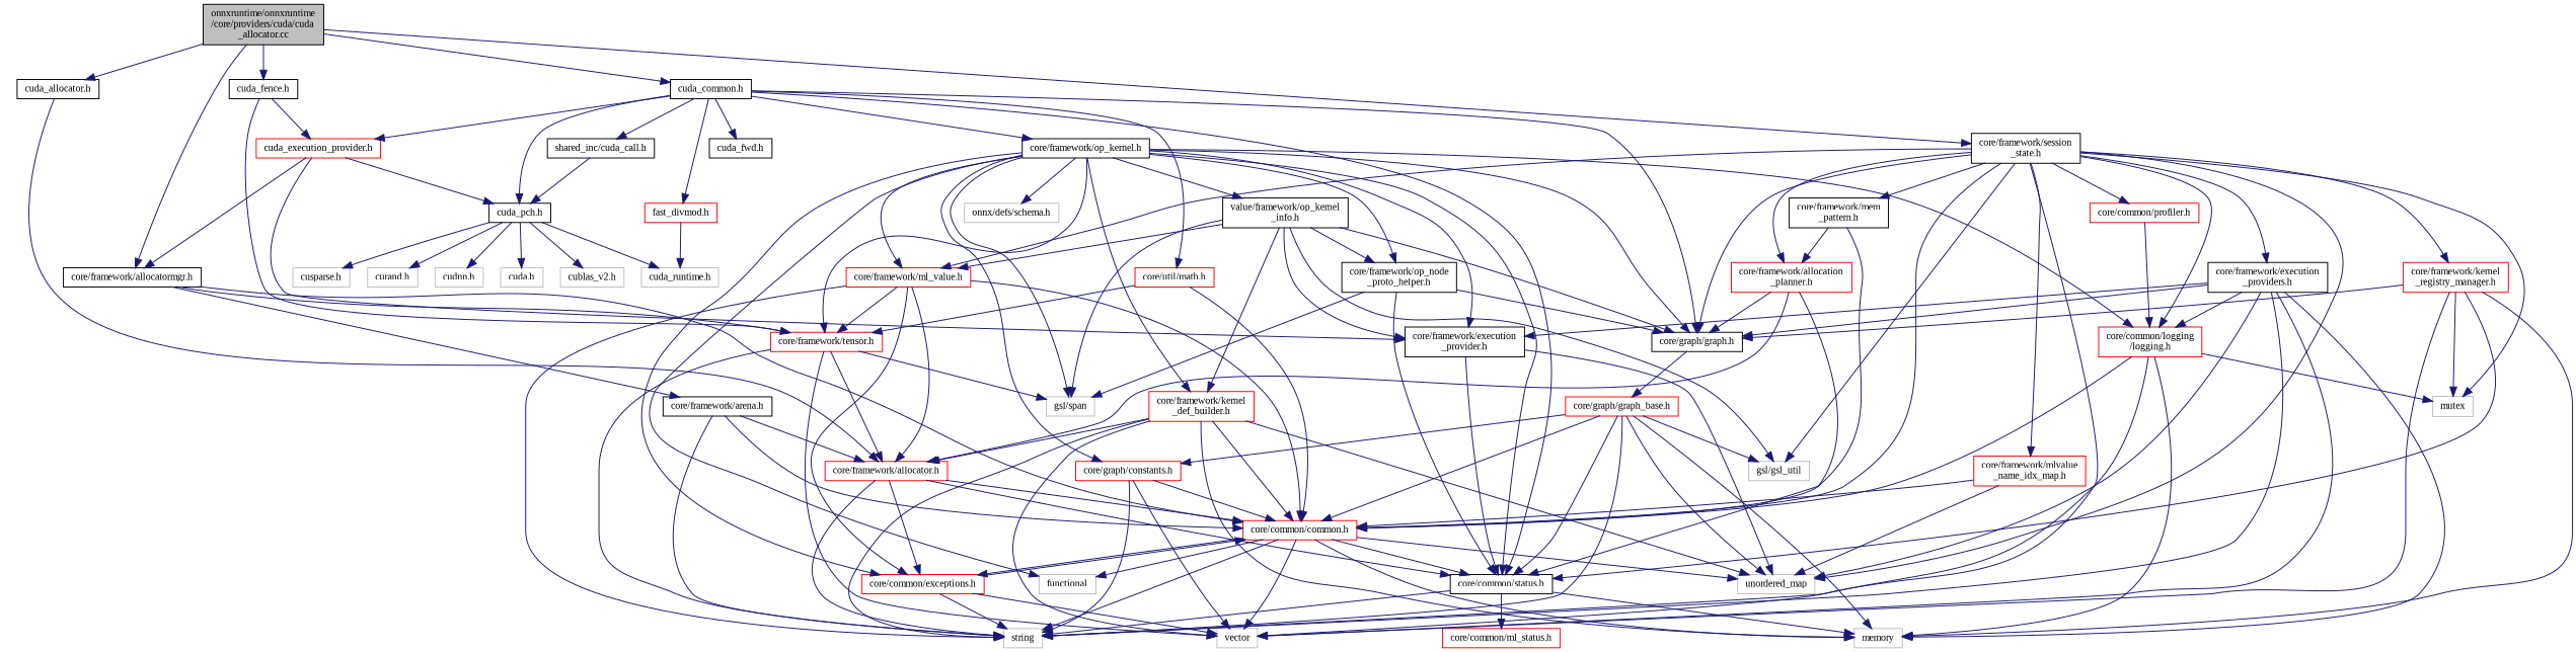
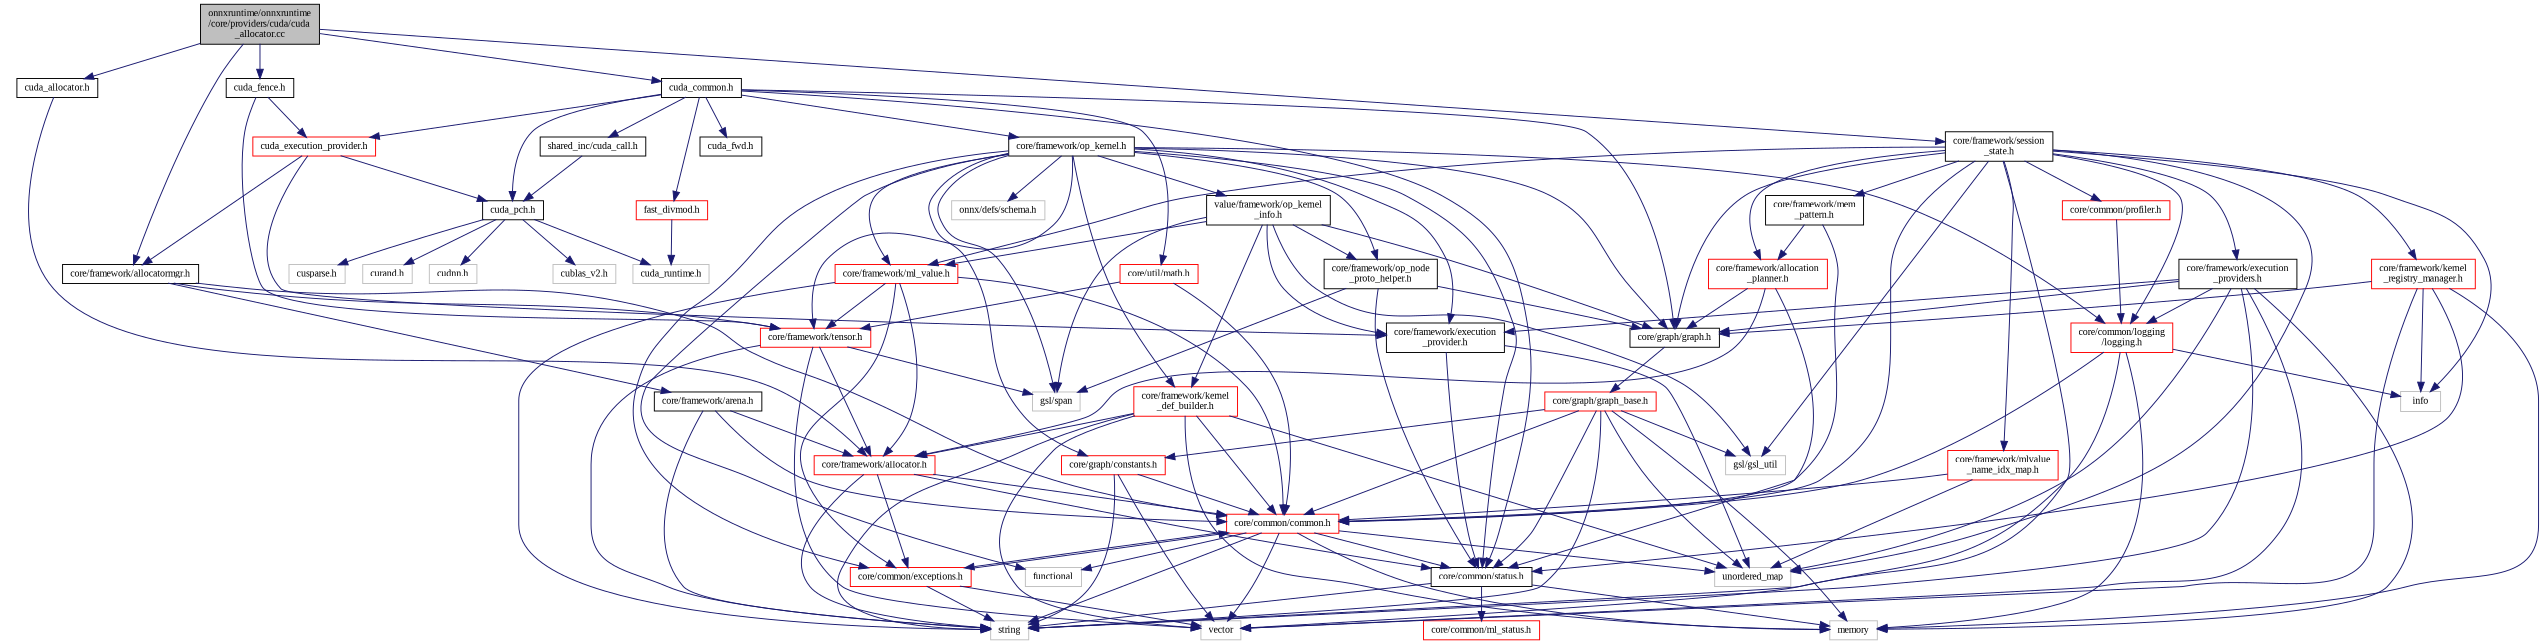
  digraph {
    fontname="Liberation Serif"
    node [color=black fillcolor=white fontname="Liberation Serif" fontsize=10 shape=record style=filled]
    edge [color=midnightblue fontname="Liberation Serif" fontsize=10 labelfontname=Helvetica labelfontsize=10 style=solid]
    n1 [fillcolor=grey75 fontcolor=black height=0.2 label="onnxruntime/onnxruntime\l/core/providers/cuda/cuda\l_allocator.cc" width=0.4]
    n2 [height=0.2 label="cuda_common.h" width=0.4]
    n3 [height=0.2 label="core/framework/allocatormgr.h" width=0.4]
    n4 [height=0.2 label="cuda_allocator.h" width=0.4]
    n5 [height=0.2 label="core/framework/session\l_state.h" width=0.4]
    n6 [height=0.2 label="cuda_fence.h" width=0.4]
    n7 [height=0.2 label="cuda_pch.h" width=0.4]
    n8 [height=0.2 label="core/common/status.h" width=0.4]
    n9 [height=0.2 label="core/framework/op_kernel.h" width=0.4]
    n10 [height=0.2 label="core/graph/graph.h" width=0.4]
    n11 [height=0.2 label="shared_inc/cuda_call.h" width=0.4]
    n12 [color=red height=0.2 label="cuda_execution_provider.h" width=0.4]
    n13 [color=red height=0.2 label="fast_divmod.h" width=0.4]
    n14 [color=red height=0.2 label="core/util/math.h" width=0.4]
    n15 [height=0.2 label="cuda_fwd.h" width=0.4]
    n16 [color=red height=0.2 label="core/framework/tensor.h" width=0.4]
    n17 [color=red height=0.2 label="core/common/common.h" width=0.4]
    n18 [height=0.2 label="core/framework/arena.h" width=0.4]
    n19 [color=red height=0.2 label="core/framework/allocator.h" width=0.4]
    n20 [color=red height=0.2 label="core/common/logging\l/logging.h" width=0.4]
    n21 [color=red height=0.2 label="core/framework/ml_value.h" width=0.4]
    n22 [color=grey75 height=0.2 label=vector width=0.4]
    n23 [color=grey75 height=0.2 label=unordered_map width=0.4]
-   n24 [color=grey75 height=0.2 label=mutex width=0.4]
+   n24 [color=grey75 height=0.2 label=info width=0.4]
    n25 [color=grey75 height=0.2 label="gsl/gsl_util" width=0.4]
    n26 [color=red height=0.2 label="core/common/profiler.h" width=0.4]
    n27 [color=red height=0.2 label="core/framework/allocation\l_planner.h" width=0.4]
    n28 [height=0.2 label="core/framework/execution\l_providers.h" width=0.4]
    n29 [color=red height=0.2 label="core/framework/kernel\l_registry_manager.h" width=0.4]
    n30 [height=0.2 label="core/framework/mem\l_pattern.h" width=0.4]
    n31 [color=red height=0.2 label="core/framework/mlvalue\l_name_idx_map.h" width=0.4]
-   n32 [color=grey75 height=0.2 label="cuda.h" width=0.4]
    n33 [color=grey75 height=0.2 label="cuda_runtime.h" width=0.4]
    n34 [color=grey75 height=0.2 label="cublas_v2.h" width=0.4]
    n35 [color=grey75 height=0.2 label="cusparse.h" width=0.4]
    n36 [color=grey75 height=0.2 label="curand.h" width=0.4]
    n37 [color=grey75 height=0.2 label="cudnn.h" width=0.4]
    n38 [color=grey75 height=0.2 label=memory width=0.4]
    n39 [color=grey75 height=0.2 label=string width=0.4]
    n40 [color=red height=0.2 label="core/common/ml_status.h" width=0.4]
    n41 [color=grey75 height=0.2 label=functional width=0.4]
    n42 [color=red height=0.2 label="core/common/exceptions.h" width=0.4]
    n43 [height=0.2 label="core/framework/execution\l_provider.h" width=0.4]
    n44 [color=grey75 height=0.2 label="gsl/span" width=0.4]
    n45 [color=red height=0.2 label="core/framework/kernel\l_def_builder.h" width=0.4]
    n46 [height=0.2 label="value/framework/op_kernel\l_info.h" width=0.4]
    n47 [height=0.2 label="core/framework/op_node\l_proto_helper.h" width=0.4]
    n48 [color=red height=0.2 label="core/graph/constants.h" width=0.4]
    n49 [color=grey75 height=0.2 label="onnx/defs/schema.h" width=0.4]
    n50 [color=red height=0.2 label="core/graph/graph_base.h" width=0.4]
    n1 -> n2
    n1 -> n3
    n1 -> n4
    n1 -> n5
    n1 -> n6
    n2 -> n7
    n2 -> n8
    n2 -> n9
    n2 -> n10
    n2 -> n11
    n2 -> n12
    n2 -> n13
    n2 -> n14
    n2 -> n15
    n3 -> n16
    n3 -> n17
    n3 -> n18
    n4 -> n19
    n5 -> n10
    n5 -> n17
    n5 -> n20
    n5 -> n21
    n5 -> n22
    n5 -> n23
    n5 -> n24
    n5 -> n25
    n5 -> n26
    n5 -> n27
    n5 -> n28
    n5 -> n29
    n5 -> n30
    n5 -> n31
    n6 -> n12
    n6 -> n16
-   n7 -> n32
    n7 -> n33
    n7 -> n34
    n7 -> n35
    n7 -> n36
    n7 -> n37
    n8 -> n38
    n8 -> n39
    n8 -> n40
    n9 -> n8
    n9 -> n10
    n9 -> n16
    n9 -> n20
    n9 -> n21
    n9 -> n41
    n9 -> n42
    n9 -> n43
    n9 -> n44
    n9 -> n45
    n9 -> n46
    n9 -> n47
    n9 -> n48
    n9 -> n49
    n10 -> n50
    n11 -> n7
    n12 -> n3
    n12 -> n7
    n12 -> n43
    n13 -> n33
    n14 -> n16
    n14 -> n17
    n16 -> n19
    n16 -> n22
    n16 -> n39
    n16 -> n44
    n17 -> n8
    n17 -> n22
    n17 -> n23
    n17 -> n38
    n17 -> n39
    n17 -> n41
    n17 -> n42
    n18 -> n17
    n18 -> n19
    n18 -> n39
    n19 -> n8
    n19 -> n17
    n19 -> n39
    n19 -> n42
    n20 -> n17
    n20 -> n24
    n20 -> n38
    n20 -> n39
    n21 -> n16
    n21 -> n17
    n21 -> n19
    n21 -> n39
    n21 -> n42
    n26 -> n20
    n27 -> n8
    n27 -> n10
    n27 -> n19
    n28 -> n10
    n28 -> n20
    n28 -> n22
    n28 -> n23
    n28 -> n38
    n28 -> n39
    n28 -> n43
    n29 -> n8
    n29 -> n10
    n29 -> n22
    n29 -> n24
    n29 -> n38
    n30 -> n17
    n30 -> n27
    n31 -> n17
    n31 -> n23
    n42 -> n17
    n42 -> n22
    n42 -> n39
    n43 -> n8
    n43 -> n23
    n45 -> n17
    n45 -> n19
    n45 -> n22
    n45 -> n23
    n45 -> n38
    n45 -> n39
    n46 -> n10
    n46 -> n21
    n46 -> n25
    n46 -> n43
    n46 -> n44
    n46 -> n45
    n46 -> n47
    n47 -> n8
    n47 -> n10
    n47 -> n44
    n48 -> n17
    n48 -> n22
    n48 -> n39
    n50 -> n8
    n50 -> n17
    n50 -> n23
    n50 -> n25
    n50 -> n38
    n50 -> n39
    n50 -> n48
  }
